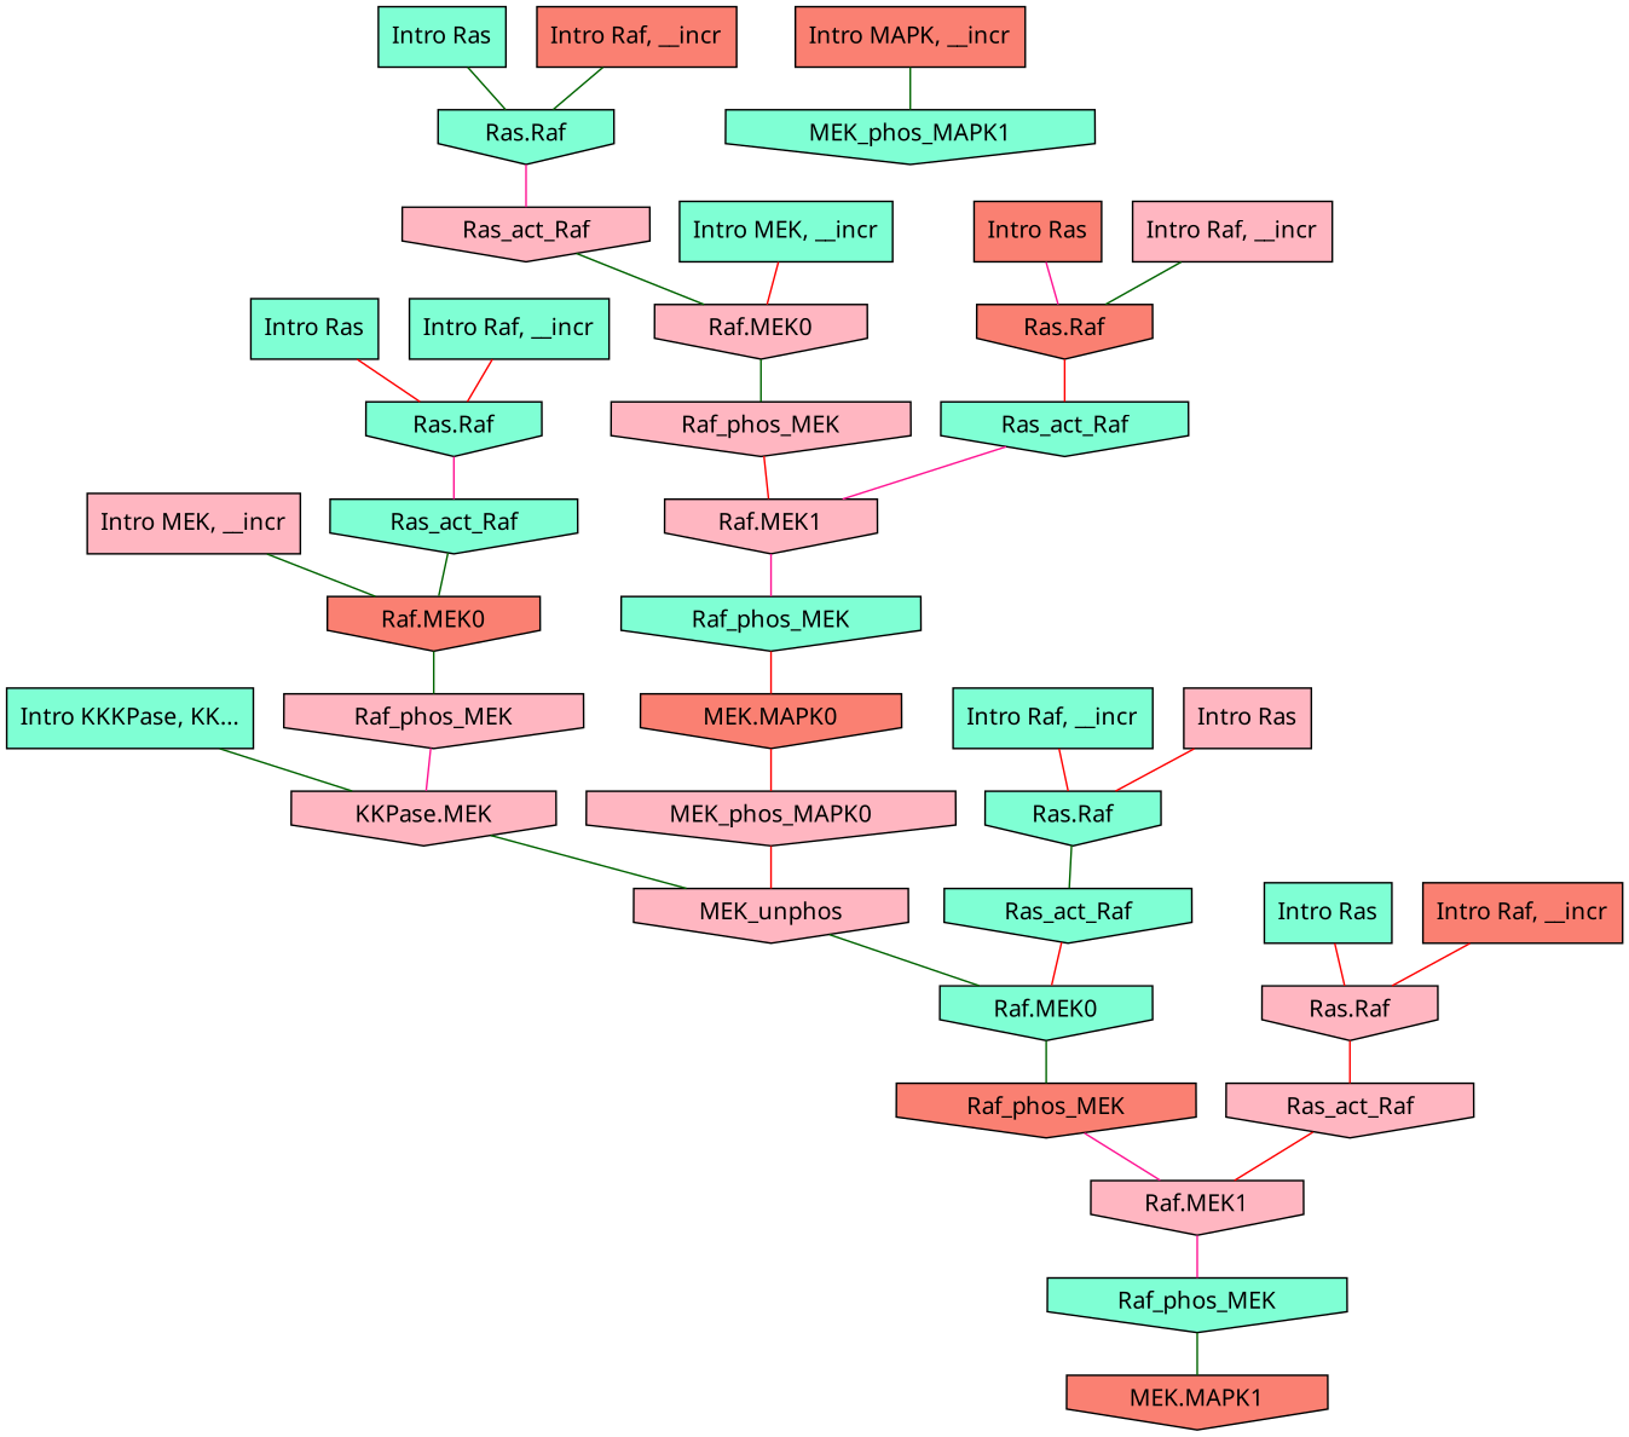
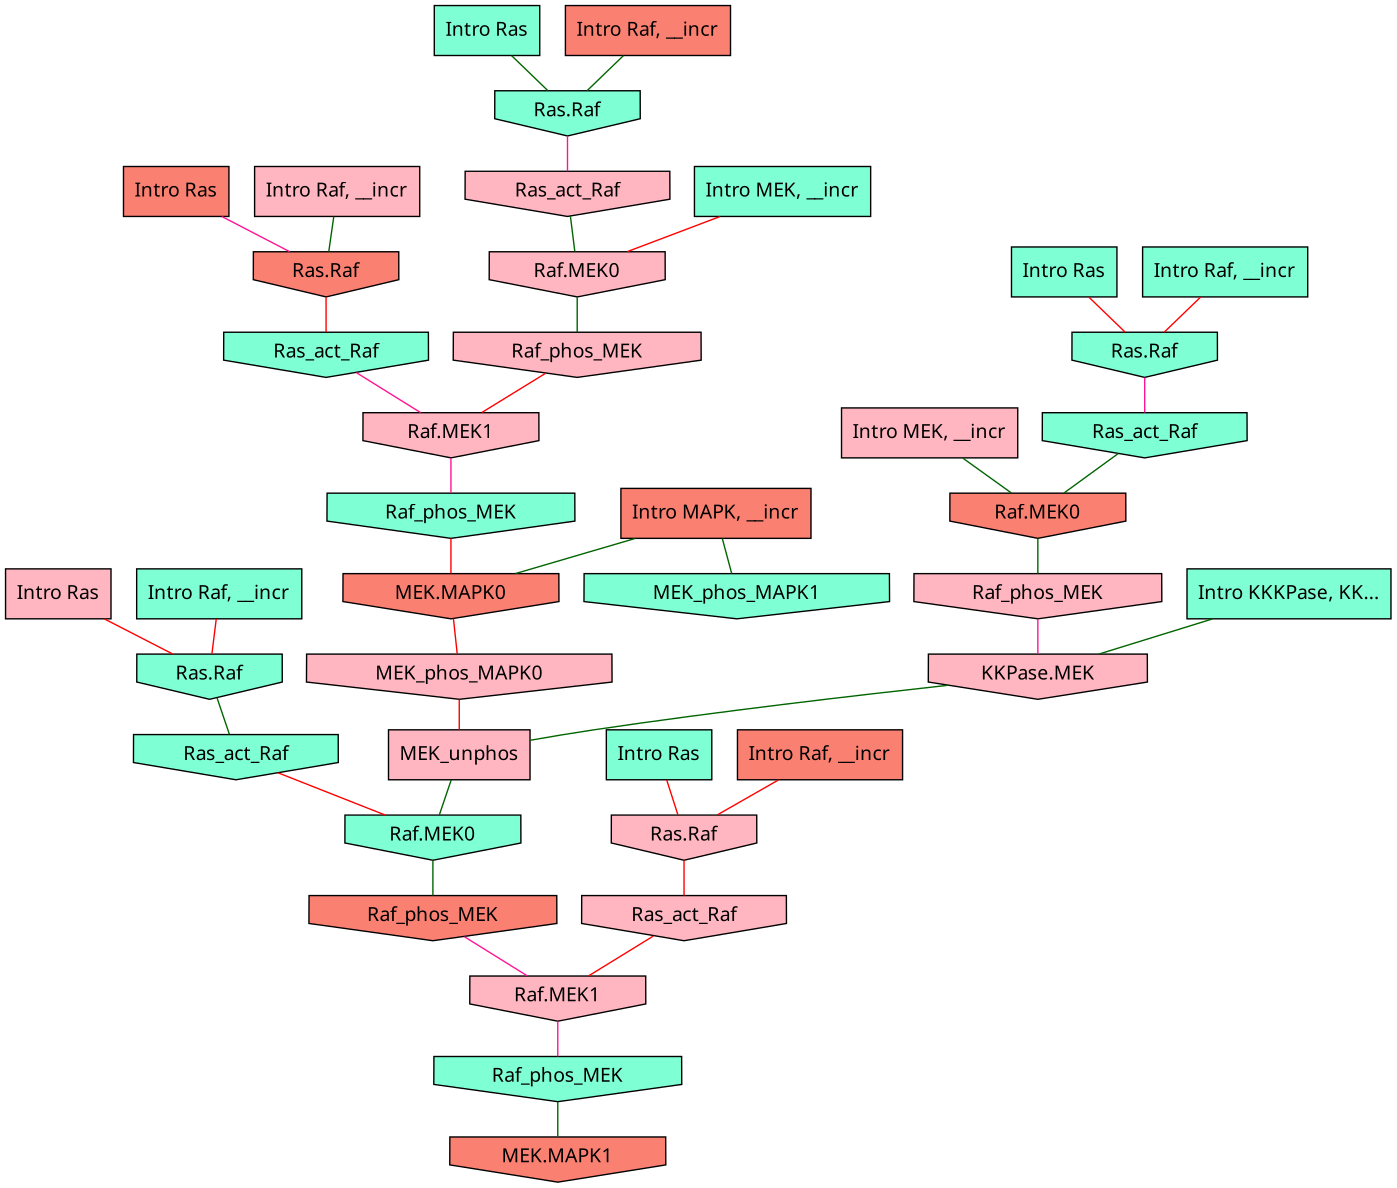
  digraph {
    rankdir=TB
    ranksep=0.30
    node [fillcolor=aquamarine fontname="CMU Serif" shape=invhouse style=filled]
    edge [color=darkgreen dir=none fontname="CMU Serif"]
    n1 [label="Intro Ras" shape=rectangle]
    n2 [label="Ras.Raf"]
    n3 [label=Ras_act_Raf]
    n4 [fillcolor=lightpink label="Intro Ras" shape=rectangle]
    n5 [label="Ras.Raf"]
    n6 [label=Ras_act_Raf]
    n7 [label="Intro Ras" shape=rectangle]
    n8 [fillcolor=lightpink label="Ras.Raf"]
    n9 [fillcolor=lightpink label=Ras_act_Raf]
    n10 [fillcolor=salmon label="Intro Ras" shape=rectangle]
    n11 [fillcolor=salmon label="Ras.Raf"]
    n12 [label=Ras_act_Raf]
    n13 [label="Intro Ras" shape=rectangle]
    n14 [label="Ras.Raf"]
    n15 [fillcolor=lightpink label=Ras_act_Raf]
    n16 [label="Intro Raf, __incr" shape=rectangle]
    n17 [label="Intro Raf, __incr" shape=rectangle]
    n18 [fillcolor=salmon label="Intro Raf, __incr" shape=rectangle]
    n19 [fillcolor=salmon label="Intro Raf, __incr" shape=rectangle]
    n20 [fillcolor=lightpink label="Intro Raf, __incr" shape=rectangle]
    n21 [label="Intro MEK, __incr" shape=rectangle]
    n22 [fillcolor=lightpink label="Raf.MEK0"]
    n23 [fillcolor=lightpink label=Raf_phos_MEK]
    n24 [fillcolor=lightpink label="Intro MEK, __incr" shape=rectangle]
    n25 [fillcolor=salmon label="Raf.MEK0"]
    n26 [fillcolor=lightpink label=Raf_phos_MEK]
    n27 [fillcolor=salmon label="Intro MAPK, __incr" shape=rectangle]
    n28 [fillcolor=salmon label="MEK.MAPK0"]
    n29 [label=MEK_phos_MAPK1]
    n30 [fillcolor=lightpink label=MEK_phos_MAPK0]
    n31 [label="Intro KKKPase, KK..." shape=rectangle]
    n32 [fillcolor=lightpink label="KKPase.MEK"]
-   n33 [fillcolor=lightpink label=MEK_unphos]
+   n33 [fillcolor=lightpink label=MEK_unphos shape=box]
    n34 [label="Raf.MEK0"]
    n35 [fillcolor=lightpink label="Raf.MEK1"]
    n36 [label=Raf_phos_MEK]
    n37 [fillcolor=salmon label=Raf_phos_MEK]
    n38 [fillcolor=lightpink label="Raf.MEK1"]
    n39 [label=Raf_phos_MEK]
    n40 [fillcolor=salmon label="MEK.MAPK1"]
    n1 -> n2 [color=red]
    n2 -> n3 [color=deeppink]
    n3 -> n25
    n4 -> n5 [color=red]
    n5 -> n6
    n6 -> n34 [color=red]
    n7 -> n8 [color=red]
    n8 -> n9 [color=red]
    n9 -> n38 [color=red]
    n10 -> n11 [color=deeppink]
    n11 -> n12 [color=red]
    n12 -> n35 [color=deeppink]
    n13 -> n14
    n14 -> n15 [color=deeppink]
    n15 -> n22
    n16 -> n5 [color=red]
    n17 -> n2 [color=red]
    n18 -> n8 [color=red]
    n19 -> n14
    n20 -> n11
    n21 -> n22 [color=red]
    n22 -> n23
    n23 -> n35 [color=red]
    n24 -> n25
    n25 -> n26
    n26 -> n32 [color=deeppink]
+   n27 -> n28
    n27 -> n29
    n28 -> n30 [color=red]
    n30 -> n33 [color=red]
    n31 -> n32
    n32 -> n33
    n33 -> n34
    n34 -> n37
    n35 -> n36 [color=deeppink]
    n36 -> n28 [color=red]
    n37 -> n38 [color=deeppink]
    n38 -> n39 [color=deeppink]
    n39 -> n40
  }
